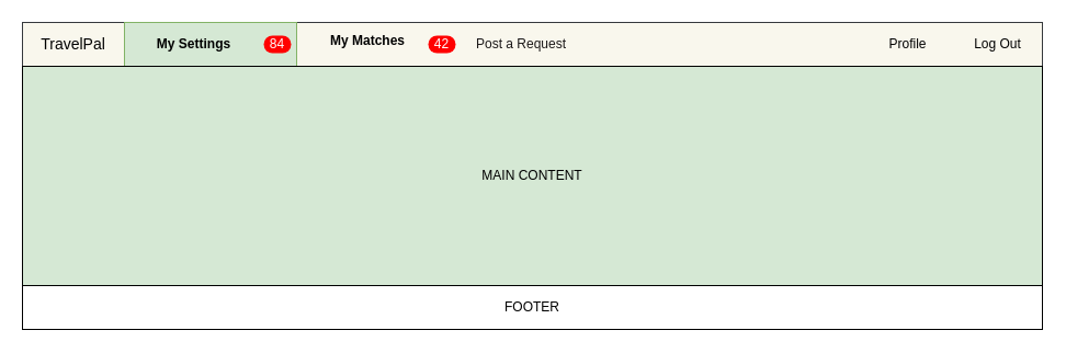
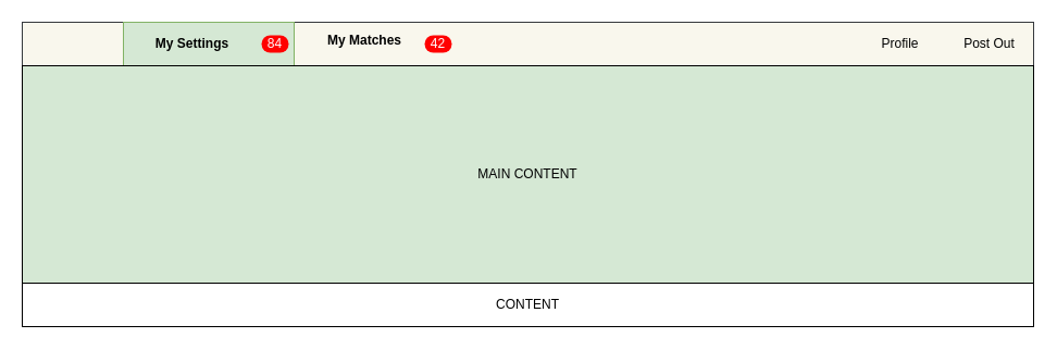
  <mxCell id="0" />
  <mxCell id="1" parent="0" />
  <mxCell id="2" value="" style="html=1;shadow=0;dashed=0;shape=mxgraph.bootstrap.rect;fillColor=#f9f7ed;whiteSpace=wrap;rounded=0;fontSize=12;align=center;strokeColor=#36393d;" parent="1" vertex="1"><mxGeometry x="20" y="20" width="930" height="40" as="geometry" /></mxCell>
- <mxCell id="3" value="TravelPal" style="html=1;shadow=0;dashed=0;fillColor=none;strokeColor=none;shape=mxgraph.bootstrap.rect;fontColor=#000000;fontSize=14;whiteSpace=wrap;" parent="2" vertex="1"><mxGeometry width="93" height="40" as="geometry" /></mxCell>
  <mxCell id="4" value="My Settings" style="html=1;shadow=0;dashed=0;shape=mxgraph.bootstrap.rect;fillColor=#d5e8d4;strokeColor=#82b366;spacingRight=30;whiteSpace=wrap;fontColor=#000000;fontStyle=1" parent="2" vertex="1"><mxGeometry x="93" width="157" height="40" as="geometry" /></mxCell>
  <mxCell id="5" value="84" style="html=1;shadow=0;dashed=0;shape=mxgraph.bootstrap.rrect;rSize=8;fillColor=#ff0000;strokeColor=none;fontColor=#ffffff;whiteSpace=wrap;" parent="4" vertex="1"><mxGeometry x="1" y="0.5" width="25" height="16" relative="1" as="geometry"><mxPoint x="-30" y="-8" as="offset" /></mxGeometry></mxCell>
  <mxCell id="6" value="&lt;table&gt;&lt;tbody&gt;&lt;tr&gt;&lt;td class=&quot;max-w-[calc(var(--thread-content-max-width)*2/3)]&quot; data-start=&quot;691&quot; data-end=&quot;722&quot;&gt;&lt;strong data-start=&quot;693&quot; data-end=&quot;707&quot;&gt;My Matches&lt;/strong&gt;&lt;/td&gt;&lt;/tr&gt;&lt;/tbody&gt;&lt;/table&gt;&lt;table&gt;&lt;tbody&gt;&lt;tr&gt;&lt;td class=&quot;max-w-[calc(var(--thread-content-max-width)*2/3)] min-w-[calc(var(--thread-content-max-width)/3)]&quot; data-start=&quot;722&quot; data-end=&quot;793&quot;&gt;&lt;/td&gt;&lt;/tr&gt;&lt;/tbody&gt;&lt;/table&gt;" style="html=1;shadow=0;dashed=0;fillColor=none;strokeColor=none;shape=mxgraph.bootstrap.rect;fontColor=#000000;spacingRight=30;whiteSpace=wrap;" parent="2" vertex="1"><mxGeometry x="260" width="140" height="40" as="geometry" /></mxCell>
  <mxCell id="7" value="42" style="html=1;shadow=0;dashed=0;shape=mxgraph.bootstrap.rrect;rSize=8;fillColor=#ff0000;strokeColor=none;fontColor=#ffffff;whiteSpace=wrap;" parent="6" vertex="1"><mxGeometry x="1" y="0.5" width="25" height="16" relative="1" as="geometry"><mxPoint x="-30" y="-8" as="offset" /></mxGeometry></mxCell>
- <mxCell id="8" value="Post a Request" style="html=1;shadow=0;dashed=0;fillColor=none;strokeColor=none;shape=mxgraph.bootstrap.rect;fontColor=light-dark(#1b1818, #6a6a6a);whiteSpace=wrap;" parent="2" vertex="1"><mxGeometry x="400" width="110" height="40" as="geometry" /></mxCell>
  <mxCell id="9" value="Profile" style="html=1;shadow=0;dashed=0;fillColor=none;strokeColor=none;shape=mxgraph.bootstrap.rect;fontColor=#000000;whiteSpace=wrap;" parent="2" vertex="1"><mxGeometry x="767.25" width="81.375" height="40" as="geometry" /></mxCell>
- <mxCell id="10" value="Log Out" style="html=1;shadow=0;dashed=0;fillColor=none;strokeColor=none;shape=mxgraph.bootstrap.rect;fontColor=#000000;whiteSpace=wrap;" parent="2" vertex="1"><mxGeometry x="848.625" width="81.375" height="40" as="geometry" /></mxCell>
+ <mxCell id="10" value="Post Out" style="html=1;shadow=0;dashed=0;fillColor=none;strokeColor=none;shape=mxgraph.bootstrap.rect;fontColor=#000000;whiteSpace=wrap;" parent="2" vertex="1"><mxGeometry x="848.625" width="81.375" height="40" as="geometry" /></mxCell>
  <mxCell id="11" value="" style="html=1;shadow=0;dashed=0;shape=mxgraph.bootstrap.rect;strokeColor=none;fillColor=none;fontColor=#999999;align=left;spacingLeft=5;whiteSpace=wrap;rounded=0;" parent="1" vertex="1"><mxGeometry x="20" y="80" width="200" height="20" as="geometry" /></mxCell>
  <mxCell id="12" value="" style="rounded=1;whiteSpace=wrap;html=1;" vertex="1" parent="1"><mxGeometry x="450" y="200" width="120" height="60" as="geometry" /></mxCell>
  <mxCell id="13" value="MAIN CONTENT" style="rounded=0;whiteSpace=wrap;html=1;fillColor=#d5e8d4;" vertex="1" parent="1"><mxGeometry x="20" y="60" width="930" height="200" as="geometry" /></mxCell>
- <mxCell id="14" value="FOOTER" style="rounded=0;whiteSpace=wrap;html=1;" vertex="1" parent="1"><mxGeometry x="20" y="260" width="930" height="40" as="geometry" /></mxCell>
+ <mxCell id="14" value="CONTENT" style="rounded=0;whiteSpace=wrap;html=1;" vertex="1" parent="1"><mxGeometry x="20" y="260" width="930" height="40" as="geometry" /></mxCell>
